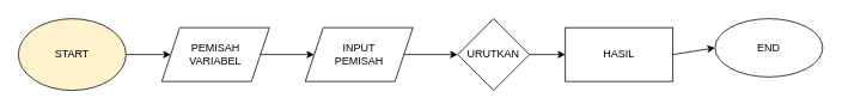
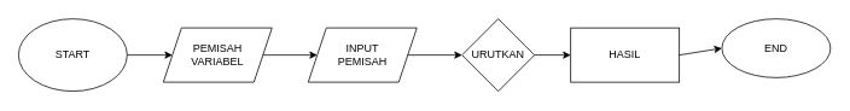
  <mxCell id="0" />
  <mxCell id="1" parent="0" />
- <mxCell id="2" value="START" style="ellipse;whiteSpace=wrap;html=1;fillColor=#fff2cc;" vertex="1" parent="1"><mxGeometry x="20" y="20" width="120" height="80" as="geometry" /></mxCell>
+ <mxCell id="2" value="START" style="ellipse;whiteSpace=wrap;html=1;" vertex="1" parent="1"><mxGeometry x="20" y="20" width="120" height="80" as="geometry" /></mxCell>
  <mxCell id="3" value="END" style="ellipse;whiteSpace=wrap;html=1;" vertex="1" parent="1"><mxGeometry x="797" y="20" width="120" height="65" as="geometry" /></mxCell>
  <mxCell id="4" value="PEMISAH&lt;br&gt;VARIABEL" style="shape=parallelogram;perimeter=parallelogramPerimeter;whiteSpace=wrap;html=1;fixedSize=1;" vertex="1" parent="1"><mxGeometry x="180" y="30" width="120" height="60" as="geometry" /></mxCell>
  <mxCell id="5" value="INPUT&lt;br&gt;PEMISAH" style="shape=parallelogram;perimeter=parallelogramPerimeter;whiteSpace=wrap;html=1;fixedSize=1;" vertex="1" parent="1"><mxGeometry x="340" y="30" width="120" height="60" as="geometry" /></mxCell>
  <mxCell id="6" value="URUTKAN" style="rhombus;whiteSpace=wrap;html=1;" vertex="1" parent="1"><mxGeometry x="510" y="20" width="80" height="80" as="geometry" /></mxCell>
  <mxCell id="7" value="HASIL" style="rounded=0;whiteSpace=wrap;html=1;" vertex="1" parent="1"><mxGeometry x="630" y="30" width="120" height="60" as="geometry" /></mxCell>
  <mxCell id="8" value="" style="endArrow=classic;html=1;rounded=0;entryX=0;entryY=0.5;entryDx=0;entryDy=0;" edge="1" parent="1" target="4"><mxGeometry width="50" height="50" relative="1" as="geometry"><mxPoint x="140" y="60" as="sourcePoint" /><mxPoint x="190" y="10" as="targetPoint" /></mxGeometry></mxCell>
  <mxCell id="9" value="" style="endArrow=classic;html=1;rounded=0;entryX=0;entryY=0.5;entryDx=0;entryDy=0;" edge="1" parent="1" target="3"><mxGeometry width="50" height="50" relative="1" as="geometry"><mxPoint x="750" y="60" as="sourcePoint" /><mxPoint x="800" y="10" as="targetPoint" /></mxGeometry></mxCell>
  <mxCell id="10" value="" style="endArrow=classic;html=1;rounded=0;entryX=0;entryY=0.5;entryDx=0;entryDy=0;" edge="1" parent="1" target="7"><mxGeometry width="50" height="50" relative="1" as="geometry"><mxPoint x="590" y="60" as="sourcePoint" /><mxPoint x="640" y="10" as="targetPoint" /></mxGeometry></mxCell>
  <mxCell id="11" value="" style="endArrow=classic;html=1;rounded=0;" edge="1" parent="1" target="6"><mxGeometry width="50" height="50" relative="1" as="geometry"><mxPoint x="450" y="60" as="sourcePoint" /><mxPoint x="500" y="10" as="targetPoint" /></mxGeometry></mxCell>
  <mxCell id="12" value="" style="endArrow=classic;html=1;rounded=0;" edge="1" parent="1" target="5"><mxGeometry width="50" height="50" relative="1" as="geometry"><mxPoint x="290" y="60" as="sourcePoint" /><mxPoint x="340" y="10" as="targetPoint" /></mxGeometry></mxCell>
